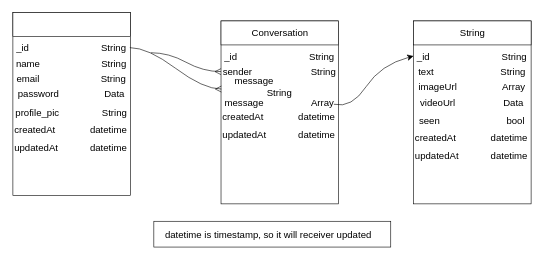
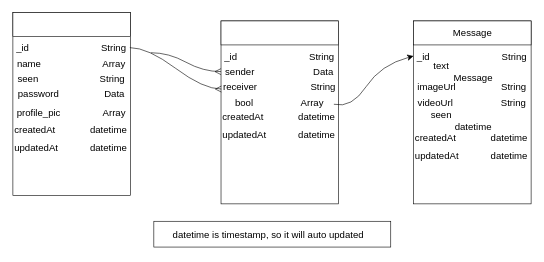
  <mxCell id="0" />
  <mxCell id="1" parent="0" />
  <mxCell id="2" value="" style="rounded=0;whiteSpace=wrap;html=1;" vertex="1" parent="1"><mxGeometry x="21" y="20" width="196" height="305" as="geometry" /></mxCell>
  <mxCell id="3" value="" style="rounded=0;whiteSpace=wrap;html=1;" vertex="1" parent="1"><mxGeometry x="21" y="20" width="196" height="40" as="geometry" /></mxCell>
  <mxCell id="4" value="_id&amp;nbsp; &amp;nbsp; &amp;nbsp; &amp;nbsp; &amp;nbsp; &amp;nbsp; &amp;nbsp; &amp;nbsp; &amp;nbsp; &amp;nbsp; &amp;nbsp; &amp;nbsp; &amp;nbsp; &amp;nbsp;String" style="text;strokeColor=none;fillColor=none;html=1;align=center;verticalAlign=middle;whiteSpace=wrap;rounded=0;fontSize=16;" vertex="1" parent="1"><mxGeometry x="21" y="60" width="195" height="37" as="geometry" /></mxCell>
- <mxCell id="5" value="name&amp;nbsp; &amp;nbsp; &amp;nbsp; &amp;nbsp; &amp;nbsp; &amp;nbsp; &amp;nbsp; &amp;nbsp; &amp;nbsp; &amp;nbsp; &amp;nbsp; &amp;nbsp;String" style="text;strokeColor=none;fillColor=none;html=1;align=center;verticalAlign=middle;whiteSpace=wrap;rounded=0;fontSize=16;" vertex="1" parent="1"><mxGeometry x="21" y="86" width="195" height="37" as="geometry" /></mxCell>
- <mxCell id="6" value="email&amp;nbsp; &amp;nbsp; &amp;nbsp; &amp;nbsp; &amp;nbsp; &amp;nbsp; &amp;nbsp; &amp;nbsp; &amp;nbsp; &amp;nbsp; &amp;nbsp; &amp;nbsp;String" style="text;strokeColor=none;fillColor=none;html=1;align=center;verticalAlign=middle;whiteSpace=wrap;rounded=0;fontSize=16;" vertex="1" parent="1"><mxGeometry x="21" y="111" width="195" height="37" as="geometry" /></mxCell>
+ <mxCell id="5" value="name&amp;nbsp; &amp;nbsp; &amp;nbsp; &amp;nbsp; &amp;nbsp; &amp;nbsp; &amp;nbsp; &amp;nbsp; &amp;nbsp; &amp;nbsp; &amp;nbsp; &amp;nbsp;Array" style="text;strokeColor=none;fillColor=none;html=1;align=center;verticalAlign=middle;whiteSpace=wrap;rounded=0;fontSize=16;" vertex="1" parent="1"><mxGeometry x="21" y="86" width="195" height="37" as="geometry" /></mxCell>
+ <mxCell id="6" value="seen&amp;nbsp; &amp;nbsp; &amp;nbsp; &amp;nbsp; &amp;nbsp; &amp;nbsp; &amp;nbsp; &amp;nbsp; &amp;nbsp; &amp;nbsp; &amp;nbsp; &amp;nbsp;String" style="text;strokeColor=none;fillColor=none;html=1;align=center;verticalAlign=middle;whiteSpace=wrap;rounded=0;fontSize=16;" vertex="1" parent="1"><mxGeometry x="21" y="111" width="195" height="37" as="geometry" /></mxCell>
  <mxCell id="7" value="password&amp;nbsp; &amp;nbsp; &amp;nbsp; &amp;nbsp; &amp;nbsp; &amp;nbsp; &amp;nbsp; &amp;nbsp; &amp;nbsp;Data" style="text;strokeColor=none;fillColor=none;html=1;align=center;verticalAlign=middle;whiteSpace=wrap;rounded=0;fontSize=16;" vertex="1" parent="1"><mxGeometry x="21" y="137" width="195" height="37" as="geometry" /></mxCell>
- <mxCell id="8" value="profile_pic&amp;nbsp; &amp;nbsp; &amp;nbsp; &amp;nbsp; &amp;nbsp; &amp;nbsp; &amp;nbsp; &amp;nbsp; String" style="text;strokeColor=none;fillColor=none;html=1;align=center;verticalAlign=middle;whiteSpace=wrap;rounded=0;fontSize=16;" vertex="1" parent="1"><mxGeometry x="21" y="168" width="195" height="37" as="geometry" /></mxCell>
+ <mxCell id="8" value="profile_pic&amp;nbsp; &amp;nbsp; &amp;nbsp; &amp;nbsp; &amp;nbsp; &amp;nbsp; &amp;nbsp; &amp;nbsp; Array" style="text;strokeColor=none;fillColor=none;html=1;align=center;verticalAlign=middle;whiteSpace=wrap;rounded=0;fontSize=16;" vertex="1" parent="1"><mxGeometry x="21" y="168" width="195" height="37" as="geometry" /></mxCell>
  <mxCell id="9" value="createdAt&amp;nbsp; &amp;nbsp; &amp;nbsp; &amp;nbsp; &amp;nbsp; &amp;nbsp; &amp;nbsp;datetime" style="text;strokeColor=none;fillColor=none;html=1;align=center;verticalAlign=middle;whiteSpace=wrap;rounded=0;fontSize=16;" vertex="1" parent="1"><mxGeometry x="20" y="196" width="195" height="37" as="geometry" /></mxCell>
  <mxCell id="10" value="updatedAt&amp;nbsp; &amp;nbsp; &amp;nbsp; &amp;nbsp; &amp;nbsp; &amp;nbsp; datetime" style="text;strokeColor=none;fillColor=none;html=1;align=center;verticalAlign=middle;whiteSpace=wrap;rounded=0;fontSize=16;" vertex="1" parent="1"><mxGeometry x="20" y="226" width="195" height="37" as="geometry" /></mxCell>
  <mxCell id="11" value="" style="rounded=0;whiteSpace=wrap;html=1;" vertex="1" parent="1"><mxGeometry x="368" y="34" width="196" height="305" as="geometry" /></mxCell>
  <mxCell id="12" value="" style="rounded=0;whiteSpace=wrap;html=1;" vertex="1" parent="1"><mxGeometry x="368" y="34" width="196" height="40" as="geometry" /></mxCell>
- <mxCell id="13" value="Conversation" style="text;strokeColor=none;fillColor=none;html=1;align=center;verticalAlign=middle;whiteSpace=wrap;rounded=0;fontSize=16;" vertex="1" parent="1"><mxGeometry x="405.5" y="34" width="121" height="39" as="geometry" /></mxCell>
  <mxCell id="14" value="_id&amp;nbsp; &amp;nbsp; &amp;nbsp; &amp;nbsp; &amp;nbsp; &amp;nbsp; &amp;nbsp; &amp;nbsp; &amp;nbsp; &amp;nbsp; &amp;nbsp; &amp;nbsp; &amp;nbsp; &amp;nbsp;String" style="text;strokeColor=none;fillColor=none;html=1;align=center;verticalAlign=middle;whiteSpace=wrap;rounded=0;fontSize=16;" vertex="1" parent="1"><mxGeometry x="368" y="74" width="195" height="37" as="geometry" /></mxCell>
- <mxCell id="15" value="sender&amp;nbsp; &amp;nbsp; &amp;nbsp; &amp;nbsp; &amp;nbsp; &amp;nbsp; &amp;nbsp; &amp;nbsp; &amp;nbsp; &amp;nbsp; &amp;nbsp; String" style="text;strokeColor=none;fillColor=none;html=1;align=center;verticalAlign=middle;whiteSpace=wrap;rounded=0;fontSize=16;" vertex="1" parent="1"><mxGeometry x="368" y="100" width="195" height="37" as="geometry" /></mxCell>
- <mxCell id="16" value="message&amp;nbsp; &amp;nbsp; &amp;nbsp; &amp;nbsp; &amp;nbsp; &amp;nbsp; &amp;nbsp; &amp;nbsp; &amp;nbsp; &amp;nbsp; String" style="text;strokeColor=none;fillColor=none;html=1;align=center;verticalAlign=middle;whiteSpace=wrap;rounded=0;fontSize=16;" vertex="1" parent="1"><mxGeometry x="368" y="125" width="195" height="37" as="geometry" /></mxCell>
- <mxCell id="17" value="message&amp;nbsp; &amp;nbsp; &amp;nbsp; &amp;nbsp; &amp;nbsp; &amp;nbsp; &amp;nbsp; &amp;nbsp; &amp;nbsp; Array" style="text;strokeColor=none;fillColor=none;html=1;align=center;verticalAlign=middle;whiteSpace=wrap;rounded=0;fontSize=16;" vertex="1" parent="1"><mxGeometry x="368" y="151" width="195" height="37" as="geometry" /></mxCell>
+ <mxCell id="15" value="sender&amp;nbsp; &amp;nbsp; &amp;nbsp; &amp;nbsp; &amp;nbsp; &amp;nbsp; &amp;nbsp; &amp;nbsp; &amp;nbsp; &amp;nbsp; &amp;nbsp; Data" style="text;strokeColor=none;fillColor=none;html=1;align=center;verticalAlign=middle;whiteSpace=wrap;rounded=0;fontSize=16;" vertex="1" parent="1"><mxGeometry x="368" y="100" width="195" height="37" as="geometry" /></mxCell>
+ <mxCell id="16" value="receiver&amp;nbsp; &amp;nbsp; &amp;nbsp; &amp;nbsp; &amp;nbsp; &amp;nbsp; &amp;nbsp; &amp;nbsp; &amp;nbsp; &amp;nbsp; String" style="text;strokeColor=none;fillColor=none;html=1;align=center;verticalAlign=middle;whiteSpace=wrap;rounded=0;fontSize=16;" vertex="1" parent="1"><mxGeometry x="368" y="125" width="195" height="37" as="geometry" /></mxCell>
+ <mxCell id="17" value="bool&amp;nbsp; &amp;nbsp; &amp;nbsp; &amp;nbsp; &amp;nbsp; &amp;nbsp; &amp;nbsp; &amp;nbsp; &amp;nbsp; Array" style="text;strokeColor=none;fillColor=none;html=1;align=center;verticalAlign=middle;whiteSpace=wrap;rounded=0;fontSize=16;" vertex="1" parent="1"><mxGeometry x="368" y="151" width="195" height="37" as="geometry" /></mxCell>
  <mxCell id="18" value="createdAt&amp;nbsp; &amp;nbsp; &amp;nbsp; &amp;nbsp; &amp;nbsp; &amp;nbsp; &amp;nbsp;datetime" style="text;strokeColor=none;fillColor=none;html=1;align=center;verticalAlign=middle;whiteSpace=wrap;rounded=0;fontSize=16;" vertex="1" parent="1"><mxGeometry x="367" y="175" width="195" height="37" as="geometry" /></mxCell>
  <mxCell id="19" value="updatedAt&amp;nbsp; &amp;nbsp; &amp;nbsp; &amp;nbsp; &amp;nbsp; &amp;nbsp; datetime" style="text;strokeColor=none;fillColor=none;html=1;align=center;verticalAlign=middle;whiteSpace=wrap;rounded=0;fontSize=16;" vertex="1" parent="1"><mxGeometry x="367" y="205" width="195" height="37" as="geometry" /></mxCell>
  <mxCell id="20" value="" style="rounded=0;whiteSpace=wrap;html=1;" vertex="1" parent="1"><mxGeometry x="256" y="368" width="395" height="43" as="geometry" /></mxCell>
- <mxCell id="21" value="datetime is timestamp, so it will receiver updated" style="text;strokeColor=none;fillColor=none;html=1;align=center;verticalAlign=middle;whiteSpace=wrap;rounded=0;fontSize=16;" vertex="1" parent="1"><mxGeometry x="260" y="365" width="374" height="49" as="geometry" /></mxCell>
+ <mxCell id="21" value="datetime is timestamp, so it will auto updated" style="text;strokeColor=none;fillColor=none;html=1;align=center;verticalAlign=middle;whiteSpace=wrap;rounded=0;fontSize=16;" vertex="1" parent="1"><mxGeometry x="260" y="365" width="374" height="49" as="geometry" /></mxCell>
  <mxCell id="22" style="edgeStyle=none;curved=1;rounded=0;orthogonalLoop=1;jettySize=auto;html=1;exitX=1;exitY=0.5;exitDx=0;exitDy=0;fontSize=12;startSize=8;endSize=8;" edge="1" parent="1" source="20" target="20"><mxGeometry relative="1" as="geometry" /></mxCell>
  <mxCell id="23" style="edgeStyle=none;curved=1;rounded=0;orthogonalLoop=1;jettySize=auto;html=1;exitX=1;exitY=0.5;exitDx=0;exitDy=0;fontSize=12;startSize=8;endSize=8;" edge="1" parent="1" source="20" target="20"><mxGeometry relative="1" as="geometry" /></mxCell>
  <mxCell id="24" value="" style="rounded=0;whiteSpace=wrap;html=1;" vertex="1" parent="1"><mxGeometry x="689" y="34" width="196" height="305" as="geometry" /></mxCell>
  <mxCell id="25" value="" style="rounded=0;whiteSpace=wrap;html=1;" vertex="1" parent="1"><mxGeometry x="689" y="34" width="196" height="40" as="geometry" /></mxCell>
- <mxCell id="26" value="String" style="text;strokeColor=none;fillColor=none;html=1;align=center;verticalAlign=middle;whiteSpace=wrap;rounded=0;fontSize=16;" vertex="1" parent="1"><mxGeometry x="726.5" y="34" width="121" height="39" as="geometry" /></mxCell>
+ <mxCell id="26" value="Message" style="text;strokeColor=none;fillColor=none;html=1;align=center;verticalAlign=middle;whiteSpace=wrap;rounded=0;fontSize=16;" vertex="1" parent="1"><mxGeometry x="726.5" y="34" width="121" height="39" as="geometry" /></mxCell>
  <mxCell id="27" value="_id&amp;nbsp; &amp;nbsp; &amp;nbsp; &amp;nbsp; &amp;nbsp; &amp;nbsp; &amp;nbsp; &amp;nbsp; &amp;nbsp; &amp;nbsp; &amp;nbsp; &amp;nbsp; &amp;nbsp; &amp;nbsp;String" style="text;strokeColor=none;fillColor=none;html=1;align=center;verticalAlign=middle;whiteSpace=wrap;rounded=0;fontSize=16;" vertex="1" parent="1"><mxGeometry x="689" y="74" width="195" height="37" as="geometry" /></mxCell>
- <mxCell id="28" value="text&amp;nbsp; &amp;nbsp; &amp;nbsp; &amp;nbsp; &amp;nbsp; &amp;nbsp; &amp;nbsp; &amp;nbsp; &amp;nbsp; &amp;nbsp; &amp;nbsp; &amp;nbsp; &amp;nbsp;String" style="text;strokeColor=none;fillColor=none;html=1;align=center;verticalAlign=middle;whiteSpace=wrap;rounded=0;fontSize=16;" vertex="1" parent="1"><mxGeometry x="689" y="100" width="195" height="37" as="geometry" /></mxCell>
- <mxCell id="29" value="imageUrl&lt;span style=&quot;background-color: initial;&quot;&gt;&amp;nbsp; &amp;nbsp; &amp;nbsp; &amp;nbsp; &amp;nbsp; &amp;nbsp; &amp;nbsp; &amp;nbsp; &amp;nbsp;Array&lt;/span&gt;" style="text;strokeColor=none;fillColor=none;html=1;align=center;verticalAlign=middle;whiteSpace=wrap;rounded=0;fontSize=16;" vertex="1" parent="1"><mxGeometry x="689" y="125" width="195" height="37" as="geometry" /></mxCell>
- <mxCell id="30" value="videoUrl&amp;nbsp; &amp;nbsp; &amp;nbsp; &amp;nbsp; &amp;nbsp; &amp;nbsp; &amp;nbsp; &amp;nbsp; &amp;nbsp; Data" style="text;strokeColor=none;fillColor=none;html=1;align=center;verticalAlign=middle;whiteSpace=wrap;rounded=0;fontSize=16;" vertex="1" parent="1"><mxGeometry x="689" y="151" width="195" height="37" as="geometry" /></mxCell>
- <mxCell id="31" value="seen&amp;nbsp; &amp;nbsp; &amp;nbsp; &amp;nbsp; &amp;nbsp; &amp;nbsp; &amp;nbsp; &amp;nbsp; &amp;nbsp; &amp;nbsp; &amp;nbsp; &amp;nbsp; &amp;nbsp;bool" style="text;strokeColor=none;fillColor=none;html=1;align=center;verticalAlign=middle;whiteSpace=wrap;rounded=0;fontSize=16;" vertex="1" parent="1"><mxGeometry x="689" y="182" width="195" height="37" as="geometry" /></mxCell>
+ <mxCell id="28" value="text&amp;nbsp; &amp;nbsp; &amp;nbsp; &amp;nbsp; &amp;nbsp; &amp;nbsp; &amp;nbsp; &amp;nbsp; &amp;nbsp; &amp;nbsp; &amp;nbsp; &amp;nbsp; &amp;nbsp;Message" style="text;strokeColor=none;fillColor=none;html=1;align=center;verticalAlign=middle;whiteSpace=wrap;rounded=0;fontSize=16;" vertex="1" parent="1"><mxGeometry x="689" y="100" width="195" height="37" as="geometry" /></mxCell>
+ <mxCell id="29" value="imageUrl&lt;span style=&quot;background-color: initial;&quot;&gt;&amp;nbsp; &amp;nbsp; &amp;nbsp; &amp;nbsp; &amp;nbsp; &amp;nbsp; &amp;nbsp; &amp;nbsp; &amp;nbsp;String&lt;/span&gt;" style="text;strokeColor=none;fillColor=none;html=1;align=center;verticalAlign=middle;whiteSpace=wrap;rounded=0;fontSize=16;" vertex="1" parent="1"><mxGeometry x="689" y="125" width="195" height="37" as="geometry" /></mxCell>
+ <mxCell id="30" value="videoUrl&amp;nbsp; &amp;nbsp; &amp;nbsp; &amp;nbsp; &amp;nbsp; &amp;nbsp; &amp;nbsp; &amp;nbsp; &amp;nbsp; String" style="text;strokeColor=none;fillColor=none;html=1;align=center;verticalAlign=middle;whiteSpace=wrap;rounded=0;fontSize=16;" vertex="1" parent="1"><mxGeometry x="689" y="151" width="195" height="37" as="geometry" /></mxCell>
+ <mxCell id="31" value="seen&amp;nbsp; &amp;nbsp; &amp;nbsp; &amp;nbsp; &amp;nbsp; &amp;nbsp; &amp;nbsp; &amp;nbsp; &amp;nbsp; &amp;nbsp; &amp;nbsp; &amp;nbsp; &amp;nbsp;datetime" style="text;strokeColor=none;fillColor=none;html=1;align=center;verticalAlign=middle;whiteSpace=wrap;rounded=0;fontSize=16;" vertex="1" parent="1"><mxGeometry x="689" y="182" width="195" height="37" as="geometry" /></mxCell>
  <mxCell id="32" value="createdAt&amp;nbsp; &amp;nbsp; &amp;nbsp; &amp;nbsp; &amp;nbsp; &amp;nbsp; &amp;nbsp;datetime" style="text;strokeColor=none;fillColor=none;html=1;align=center;verticalAlign=middle;whiteSpace=wrap;rounded=0;fontSize=16;" vertex="1" parent="1"><mxGeometry x="688" y="210" width="195" height="37" as="geometry" /></mxCell>
  <mxCell id="33" value="updatedAt&amp;nbsp; &amp;nbsp; &amp;nbsp; &amp;nbsp; &amp;nbsp; &amp;nbsp; datetime" style="text;strokeColor=none;fillColor=none;html=1;align=center;verticalAlign=middle;whiteSpace=wrap;rounded=0;fontSize=16;" vertex="1" parent="1"><mxGeometry x="688" y="240" width="195" height="37" as="geometry" /></mxCell>
  <mxCell id="34" value="" style="edgeStyle=entityRelationEdgeStyle;fontSize=12;html=1;endArrow=ERmany;rounded=0;startSize=8;endSize=8;curved=1;exitX=1;exitY=0.5;exitDx=0;exitDy=0;entryX=0.003;entryY=0.61;entryDx=0;entryDy=0;entryPerimeter=0;" edge="1" parent="1" source="4" target="16"><mxGeometry width="100" height="100" relative="1" as="geometry"><mxPoint x="283" y="111" as="sourcePoint" /><mxPoint x="383" y="11" as="targetPoint" /><Array as="points"><mxPoint x="288" y="91" /><mxPoint x="291" y="88" /></Array></mxGeometry></mxCell>
  <mxCell id="35" value="" style="edgeStyle=entityRelationEdgeStyle;fontSize=12;html=1;endArrow=ERmany;rounded=0;startSize=8;endSize=8;curved=1;entryX=0;entryY=0.5;entryDx=0;entryDy=0;" edge="1" parent="1" target="15"><mxGeometry width="100" height="100" relative="1" as="geometry"><mxPoint x="251" y="87" as="sourcePoint" /><mxPoint x="383" y="11" as="targetPoint" /></mxGeometry></mxCell>
  <mxCell id="36" value="" style="curved=1;endArrow=classic;html=1;rounded=0;fontSize=12;startSize=8;endSize=8;entryX=0;entryY=0.5;entryDx=0;entryDy=0;exitX=0.97;exitY=-0.055;exitDx=0;exitDy=0;exitPerimeter=0;" edge="1" parent="1" source="18" target="27"><mxGeometry width="50" height="50" relative="1" as="geometry"><mxPoint x="569" y="174" as="sourcePoint" /><mxPoint x="586" as="targetPoint" y="130" /><Array as="points"><mxPoint x="586" y="180" /><mxPoint x="634" y="107" /></Array></mxGeometry></mxCell>
